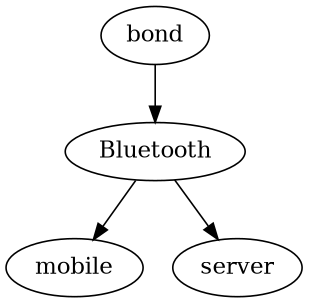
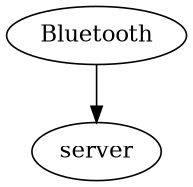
  digraph {
    rankdir=TB
    n1 [label=Bluetooth]
-   n2 [label=mobile]
    n3 [label=server]
-   n4 [label=bond]
-   n1 -> n2
    n1 -> n3
-   n4 -> n1
  }
